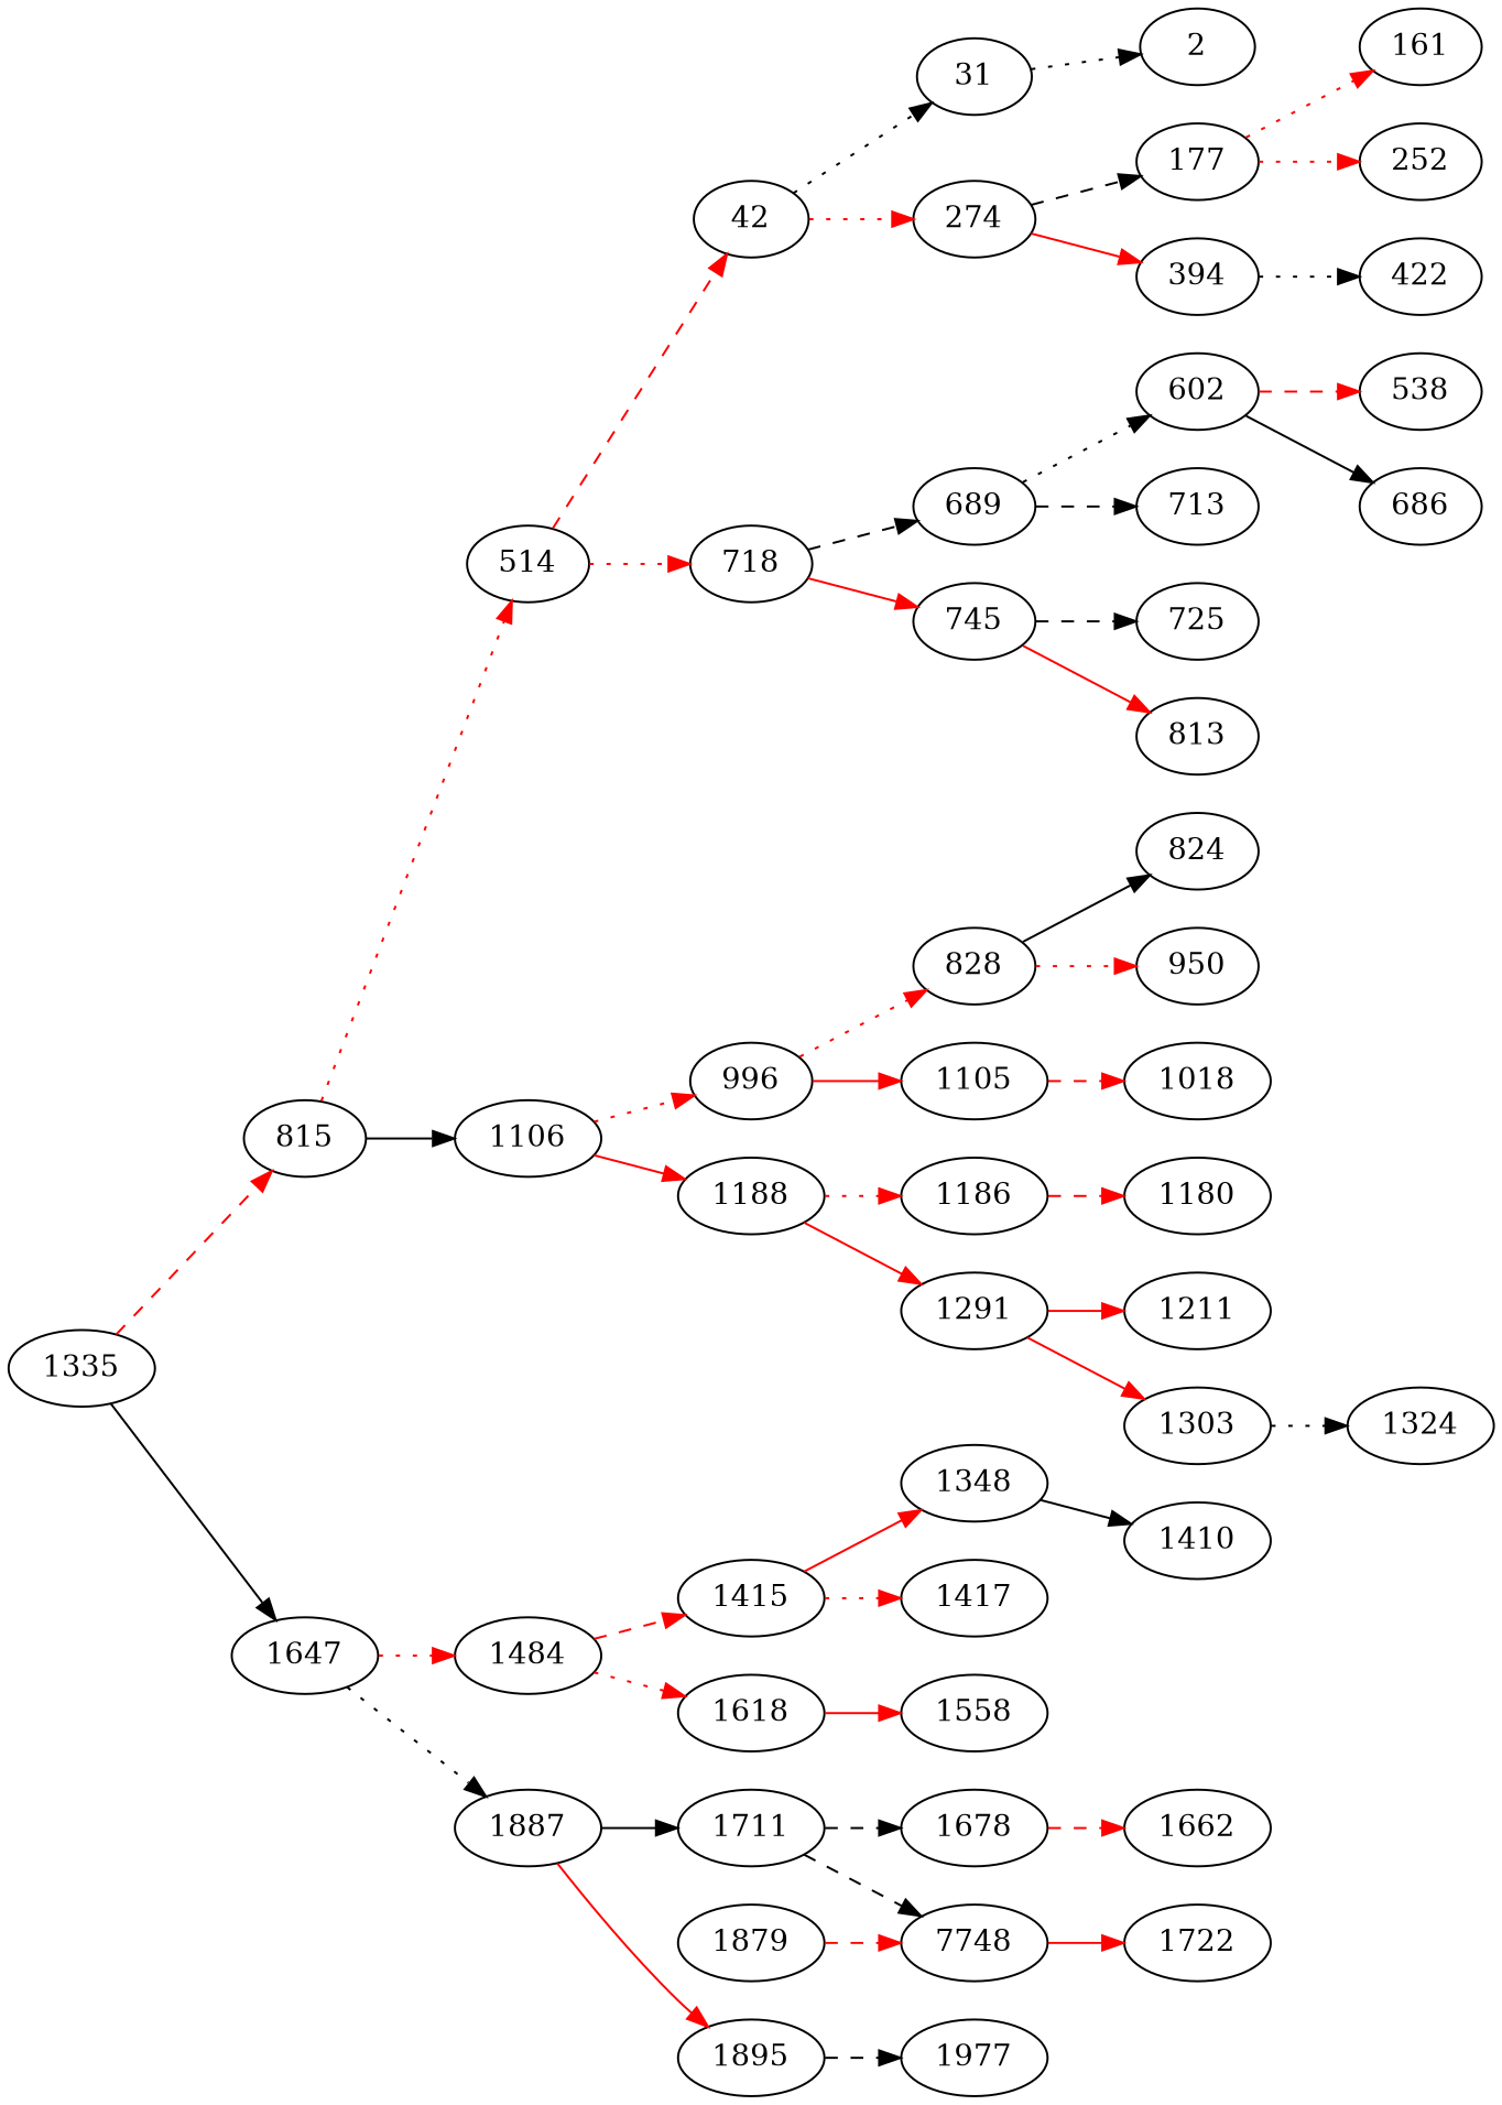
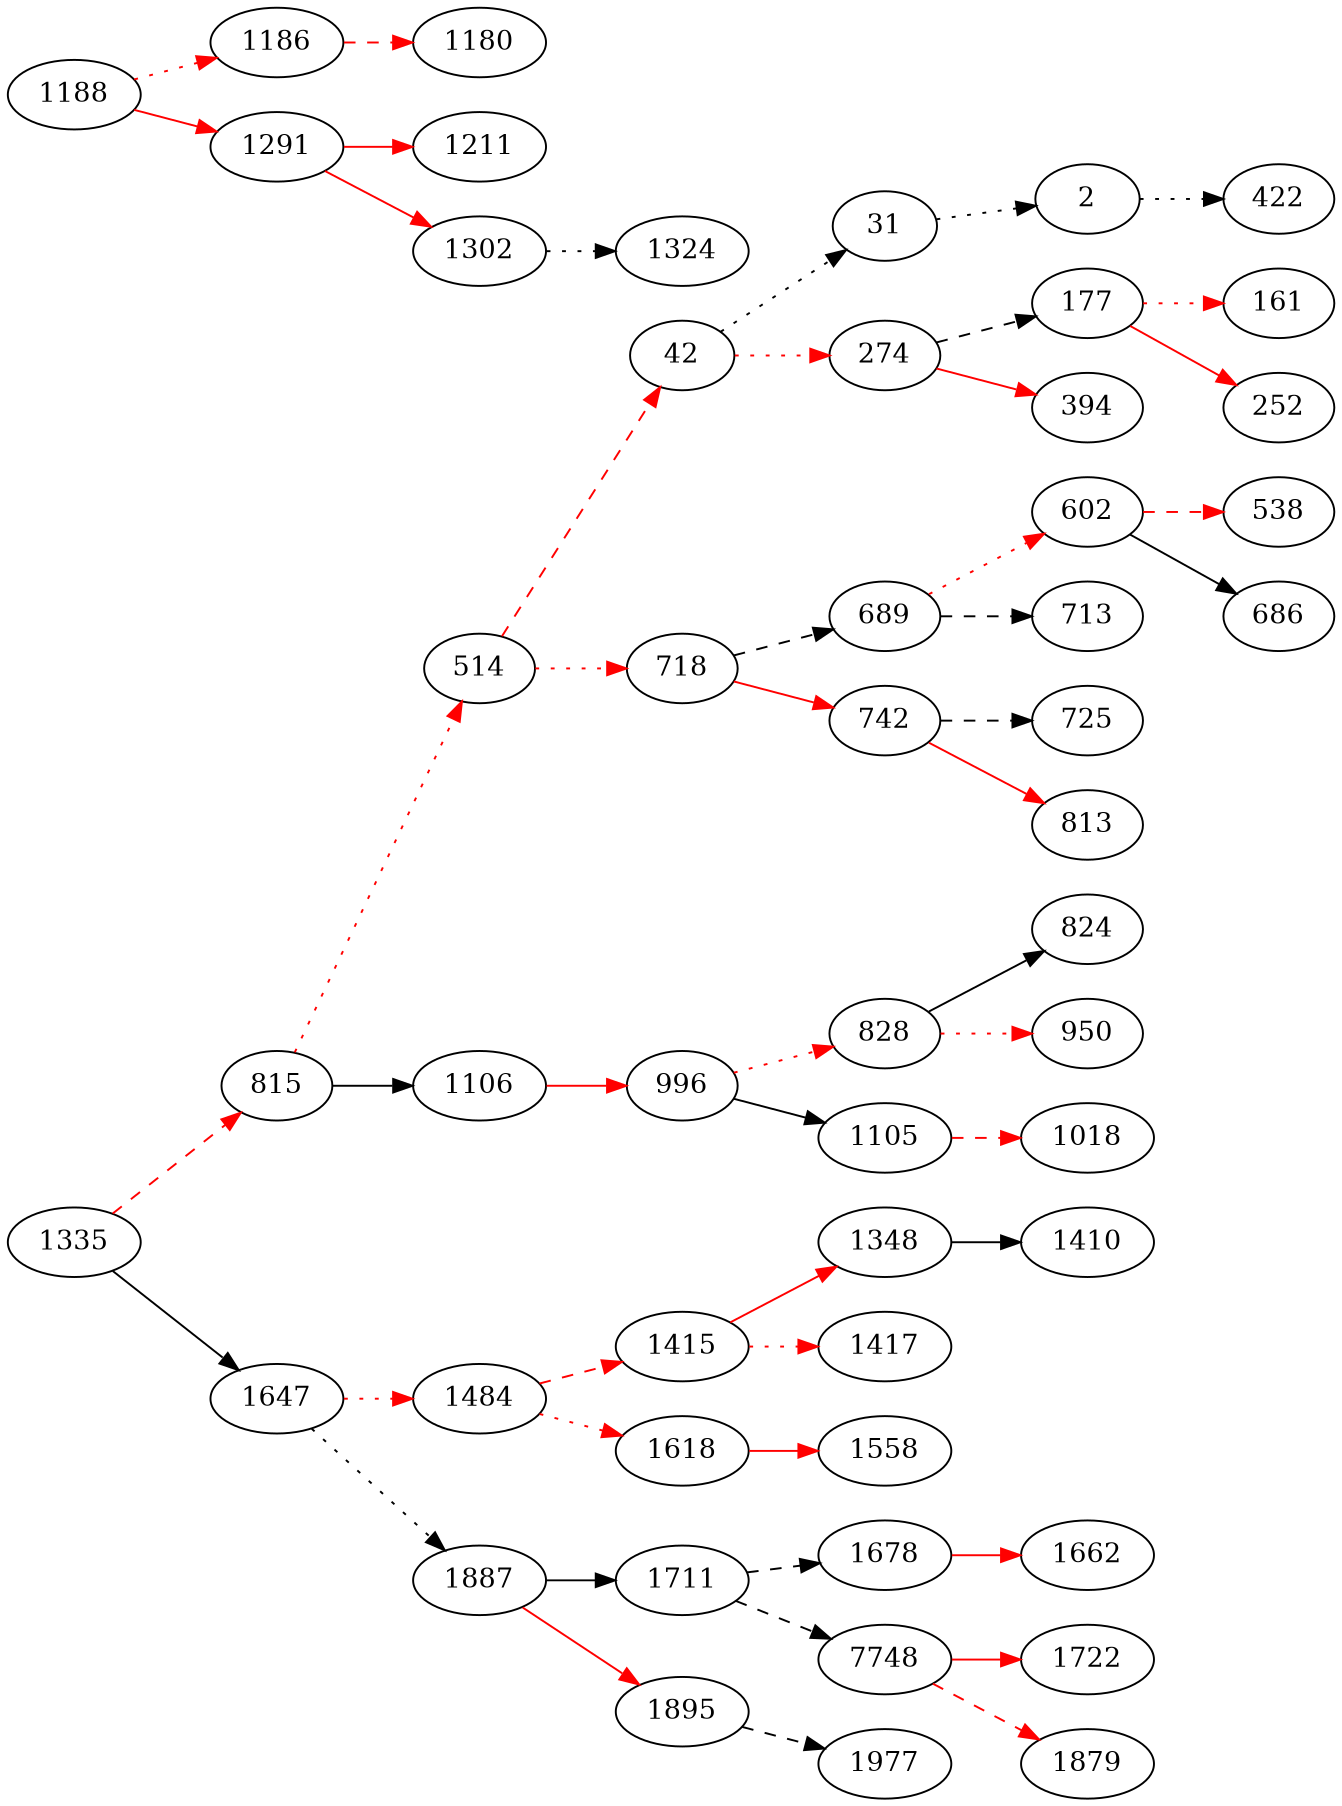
  digraph {
    rankdir=LR
    edge [color=red style=solid]
    1335
    815
    1647
    514
    1106
    1484
    1887
    42
    718
    996
    1188
    1415
    1618
    1711
    1895
    31
    274
    689
-   742 [label=745]
+   742
    828
    1105
    1186
    1291
    2
    177
    394
    602
    713
    725
    813
    161
    252
    422
    538
    686
    824
    950
    1018
    1180
    1211
-   1303
+   1303 [label=1302]
    1324
    1348
    1417
    1558
    n46 [label=1678]
    n47 [label=7748]
    1977
    1410
    1662
    1722
    1879
    1335 -> 815 [style=dashed]
    1335 -> 1647 [color=black]
    815 -> 514 [style=dotted]
    815 -> 1106 [color=black]
    1647 -> 1484 [style=dotted]
    1647 -> 1887 [color=black style=dotted]
    514 -> 42 [style=dashed]
    514 -> 718 [style=dotted]
-   1106 -> 996 [style=dotted]
-   1106 -> 1188
+   1106 -> 996
    1484 -> 1415 [style=dashed]
    1484 -> 1618 [style=dotted]
    1887 -> 1711 [color=black]
    1887 -> 1895
    42 -> 31 [color=black style=dotted]
    42 -> 274 [style=dotted]
    718 -> 689 [color=black style=dashed]
    718 -> 742
    996 -> 828 [style=dotted]
-   996 -> 1105
+   996 -> 1105 [color=black]
    1188 -> 1186 [style=dotted]
    1188 -> 1291
    1415 -> 1348
    1415 -> 1417 [style=dotted]
    1618 -> 1558
    1711 -> n46 [color=black style=dashed]
    1711 -> n47 [color=black style=dashed]
    1895 -> 1977 [color=black style=dashed]
    31 -> 2 [color=black style=dotted]
    274 -> 177 [color=black style=dashed]
    274 -> 394
-   689 -> 602 [color=black style=dotted]
+   689 -> 602 [style=dotted]
    689 -> 713 [color=black style=dashed]
    742 -> 725 [color=black style=dashed]
    742 -> 813
    828 -> 824 [color=black]
    828 -> 950 [style=dotted]
    1105 -> 1018 [style=dashed]
    1186 -> 1180 [style=dashed]
    1291 -> 1211
    1291 -> 1303
    177 -> 161 [style=dotted]
-   177 -> 252 [style=dotted]
-   394 -> 422 [color=black style=dotted]
+   177 -> 252
+   2 -> 422 [color=black style=dotted]
    602 -> 538 [style=dashed]
    602 -> 686 [color=black]
    1303 -> 1324 [color=black style=dotted]
    1348 -> 1410 [color=black]
-   n46 -> 1662 [style=dashed]
+   n46 -> 1662
    n47 -> 1722
-   1879 -> n47 [style=dashed]
+   n47 -> 1879 [style=dashed]
  }
